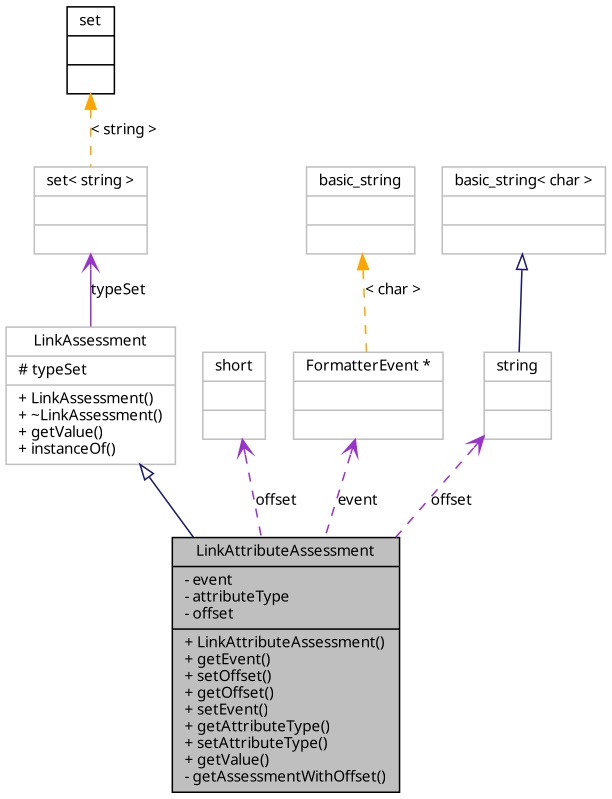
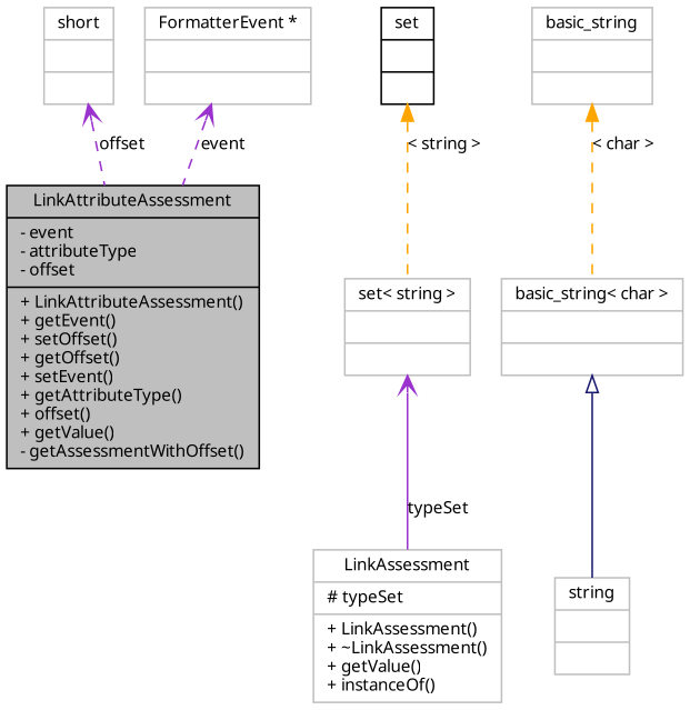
  digraph {
    node [color=grey75 fillcolor=white fontname="FreeSans.ttf" fontsize=10 shape=record style=filled]
    edge [arrowtail=open color=darkorchid3 dir=back fontname="FreeSans.ttf" fontsize=10 labelfontname="FreeSans.ttf" labelfontsize=10 style=dashed]
-   n1 [color=black fillcolor=grey75 fontcolor=black height=0.2 label="{LinkAttributeAssessment\n|- event\l- attributeType\l- offset\l|+ LinkAttributeAssessment()\l+ getEvent()\l+ setOffset()\l+ getOffset()\l+ setEvent()\l+ getAttributeType()\l+ setAttributeType()\l+ getValue()\l- getAssessmentWithOffset()\l}" width=0.4]
+   n1 [color=black fillcolor=grey75 fontcolor=black height=0.2 label="{LinkAttributeAssessment\n|- event\l- attributeType\l- offset\l|+ LinkAttributeAssessment()\l+ getEvent()\l+ setOffset()\l+ getOffset()\l+ setEvent()\l+ getAttributeType()\l+ offset()\l+ getValue()\l- getAssessmentWithOffset()\l}" width=0.4]
    n2 [height=0.2 label="{LinkAssessment\n|# typeSet\l|+ LinkAssessment()\l+ ~LinkAssessment()\l+ getValue()\l+ instanceOf()\l}" width=0.4]
    n3 [height=0.2 label="{set\< string \>\n||}" width=0.4]
    n4 [color=black height=0.2 label="{set\n||}" width=0.4]
    n5 [height=0.2 label="{short\n||}" width=0.4]
    n6 [height=0.2 label="{FormatterEvent *\n||}" width=0.4]
    n7 [height=0.2 label="{string\n||}" width=0.4]
    n8 [height=0.2 label="{basic_string\< char \>\n||}" width=0.4]
    n9 [height=0.2 label="{basic_string\n||}" width=0.4]
-   n2 -> n1 [arrowtail=empty color=midnightblue style=solid]
    n3 -> n2 [label=typeSet style=solid]
    n4 -> n3 [color=orange label="\< string \>" arrowtail=""]
    n5 -> n1 [label=offset]
    n6 -> n1 [label=event]
-   n7 -> n1 [label=offset]
    n8 -> n7 [arrowtail=empty color=midnightblue style=solid]
-   n9 -> n6 [color=orange label="\< char \>" arrowtail=""]
+   n9 -> n8 [color=orange label="\< char \>" arrowtail=""]
  }
